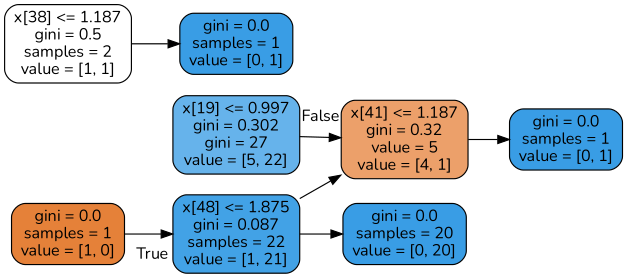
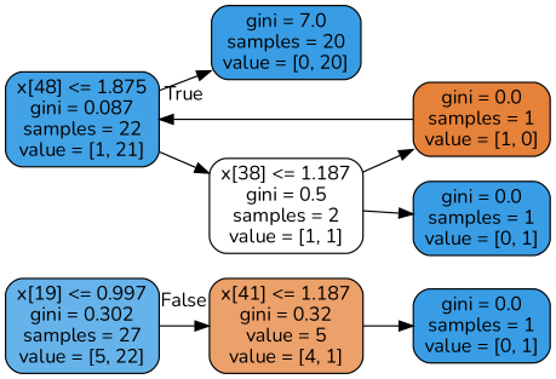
  digraph {
    fontname=Nunito
    rankdir=LR
    node [color=black fillcolor="#399de5" fontname=Nunito shape=box style="filled, rounded"]
    edge [fontname=Nunito]
-   n1 [fillcolor="#66b3eb" label="x[19] <= 0.997\ngini = 0.302\ngini = 27\nvalue = [5, 22]"]
+   n1 [fillcolor="#66b3eb" label="x[19] <= 0.997\ngini = 0.302\nsamples = 27\nvalue = [5, 22]"]
    n2 [fillcolor="#eca06a" label="x[41] <= 1.187\ngini = 0.32\nvalue = 5\nvalue = [4, 1]"]
    n3 [fillcolor="#42a2e6" label="x[48] <= 1.875\ngini = 0.087\nsamples = 22\nvalue = [1, 21]"]
-   n4 [label="gini = 0.0\nsamples = 20\nvalue = [0, 20]"]
+   n4 [label="gini = 7.0\nsamples = 20\nvalue = [0, 20]"]
    n5 [fillcolor="#ffffff" label="x[38] <= 1.187\ngini = 0.5\nsamples = 2\nvalue = [1, 1]"]
    n6 [label="gini = 0.0\nsamples = 1\nvalue = [0, 1]"]
    n7 [fillcolor="#e58139" label="gini = 0.0\nsamples = 1\nvalue = [1, 0]"]
    n8 [label="gini = 0.0\nsamples = 1\nvalue = [0, 1]"]
    n1 -> n2 [headlabel=False labelangle=-45 labeldistance=2.5]
    n2 -> n6
    n3 -> n4
-   n3 -> n2
+   n3 -> n5
+   n5 -> n7
    n5 -> n8
    n7 -> n3 [headlabel=True labelangle=45 labeldistance=2.5]
  }
